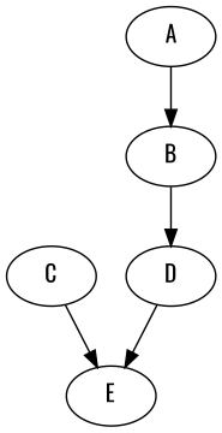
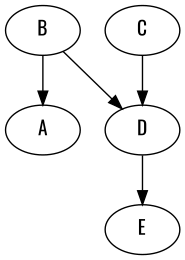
  digraph {
    fontname=Oswald
    node [Weight=2 fontname=Oswald]
    edge [Weight=1 fontname=Oswald]
    B [Weight=3]
    A
    D [Weight=4]
    C [Weight=1]
    E
    B -> D [Weight=3]
-   A -> B
+   B -> A
    D -> E
-   C -> E [Weight=2]
+   C -> D [Weight=2]
  }
